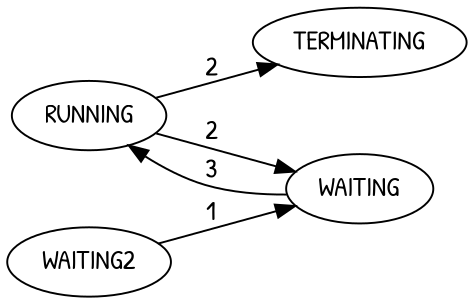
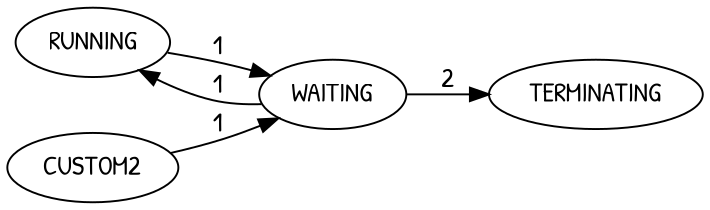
  digraph {
    fontname="Patrick Hand"
    rankdir=LR
    node [fontname="Patrick Hand"]
    edge [fontname="Patrick Hand"]
    RUNNING
    WAITING
    TERMINATING
-   CUSTOM2 [label=WAITING2]
-   RUNNING -> WAITING [label=2]
-   RUNNING -> TERMINATING [label=2]
-   WAITING -> RUNNING [label=3]
+   CUSTOM2
+   RUNNING -> WAITING [label=1]
+   WAITING -> TERMINATING [label=2]
+   WAITING -> RUNNING [label=1]
    CUSTOM2 -> WAITING [label=1]
  }
